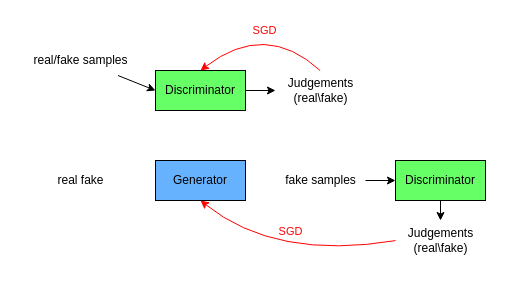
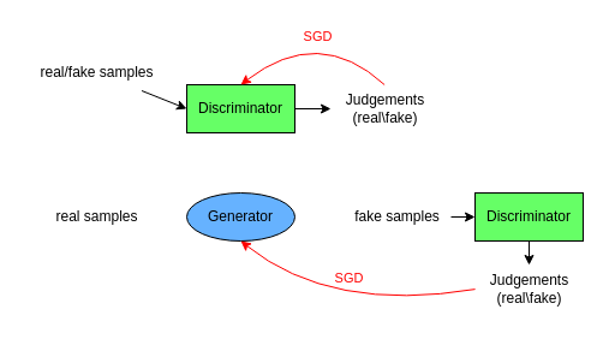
  <mxCell id="0" />
  <mxCell id="1" parent="0" />
- <mxCell id="2" value="Generator" style="rounded=0;whiteSpace=wrap;html=1;fillColor=#66B2FF;" vertex="1" parent="1"><mxGeometry x="155" y="160" width="90" height="40" as="geometry" /></mxCell>
+ <mxCell id="2" value="Generator" style="ellipse;whiteSpace=wrap;html=1;fillColor=#66B2FF;" vertex="1" parent="1"><mxGeometry x="155" y="160" width="90" height="40" as="geometry" /></mxCell>
  <mxCell id="3" value="Discriminator" style="rounded=0;whiteSpace=wrap;html=1;fillColor=#66FF66;" vertex="1" parent="1"><mxGeometry x="395" y="160" width="90" height="40" as="geometry" /></mxCell>
- <mxCell id="4" value="fake samples" style="text;html=1;align=center;verticalAlign=middle;resizable=0;points=[];autosize=1;strokeColor=none;fillColor=none;" vertex="1" parent="1"><mxGeometry x="275" y="165" width="90" height="30" as="geometry" /></mxCell>
- <mxCell id="5" value="real fake" style="text;html=1;align=center;verticalAlign=middle;resizable=0;points=[];autosize=1;strokeColor=none;fillColor=none;" vertex="1" parent="1"><mxGeometry x="35" y="165" width="90" height="30" as="geometry" /></mxCell>
+ <mxCell id="4" value="fake samples" style="text;html=1;align=center;verticalAlign=middle;resizable=0;points=[];autosize=1;strokeColor=none;fillColor=none;" vertex="1" parent="1"><mxGeometry x="285" y="165" width="90" height="30" as="geometry" /></mxCell>
+ <mxCell id="5" value="real samples" style="text;html=1;align=center;verticalAlign=middle;resizable=0;points=[];autosize=1;strokeColor=none;fillColor=none;" vertex="1" parent="1"><mxGeometry x="35" y="165" width="90" height="30" as="geometry" /></mxCell>
  <mxCell id="6" value="" style="endArrow=classic;html=1;rounded=0;entryX=0;entryY=0.5;entryDx=0;entryDy=0;" edge="1" parent="1" source="4" target="3"><mxGeometry width="50" height="50" relative="1" as="geometry"><mxPoint x="365" y="140" as="sourcePoint" /><mxPoint x="395" y="140" as="targetPoint" /></mxGeometry></mxCell>
  <mxCell id="7" value="Discriminator" style="rounded=0;whiteSpace=wrap;html=1;fillColor=#66FF66;" vertex="1" parent="1"><mxGeometry x="155" y="70" width="90" height="40" as="geometry" /></mxCell>
  <mxCell id="8" value="real/fake samples" style="text;html=1;align=center;verticalAlign=middle;resizable=0;points=[];autosize=1;strokeColor=none;fillColor=none;" vertex="1" parent="1"><mxGeometry x="20" y="45" width="120" height="30" as="geometry" /></mxCell>
  <mxCell id="9" value="" style="endArrow=classic;html=1;rounded=0;entryX=0;entryY=0.5;entryDx=0;entryDy=0;" edge="1" parent="1" source="8" target="7"><mxGeometry width="50" height="50" relative="1" as="geometry"><mxPoint x="285" y="230" as="sourcePoint" /><mxPoint x="335" y="180" as="targetPoint" /></mxGeometry></mxCell>
  <mxCell id="10" value="Judgements&lt;br&gt;(real\fake)" style="text;html=1;align=center;verticalAlign=middle;resizable=0;points=[];autosize=1;strokeColor=none;fillColor=none;" vertex="1" parent="1"><mxGeometry x="275" y="70" width="90" height="40" as="geometry" /></mxCell>
  <mxCell id="11" value="" style="endArrow=classic;html=1;rounded=0;exitX=1;exitY=0.5;exitDx=0;exitDy=0;" edge="1" parent="1" source="7" target="10"><mxGeometry width="50" height="50" relative="1" as="geometry"><mxPoint x="285" y="230" as="sourcePoint" /><mxPoint x="335" y="180" as="targetPoint" /></mxGeometry></mxCell>
  <mxCell id="12" value="" style="curved=1;endArrow=classic;html=1;rounded=0;entryX=0.5;entryY=0;entryDx=0;entryDy=0;exitX=0.496;exitY=0;exitDx=0;exitDy=0;exitPerimeter=0;strokeColor=#FF0000;" edge="1" parent="1" source="10" target="7"><mxGeometry width="50" height="50" relative="1" as="geometry"><mxPoint x="280" y="50" as="sourcePoint" /><mxPoint x="225" y="30" as="targetPoint" /><Array as="points"><mxPoint x="265" y="20" /></Array></mxGeometry></mxCell>
  <mxCell id="13" value="&lt;font color=&quot;#ff0000&quot;&gt;SGD&lt;/font&gt;" style="edgeLabel;html=1;align=center;verticalAlign=middle;resizable=0;points=[];" vertex="1" connectable="0" parent="12"><mxGeometry x="-0.219" y="16" relative="1" as="geometry"><mxPoint y="-11" as="offset" /></mxGeometry></mxCell>
  <mxCell id="14" value="Judgements&lt;br&gt;(real\fake)" style="text;html=1;align=center;verticalAlign=middle;resizable=0;points=[];autosize=1;strokeColor=none;fillColor=none;" vertex="1" parent="1"><mxGeometry x="395" y="220" width="90" height="40" as="geometry" /></mxCell>
  <mxCell id="15" value="" style="endArrow=classic;html=1;rounded=0;exitX=0.5;exitY=1;exitDx=0;exitDy=0;" edge="1" parent="1" source="3" target="14"><mxGeometry width="50" height="50" relative="1" as="geometry"><mxPoint x="285" y="230" as="sourcePoint" /><mxPoint x="335" y="180" as="targetPoint" /></mxGeometry></mxCell>
  <mxCell id="16" value="" style="curved=1;endArrow=classic;html=1;rounded=0;exitX=0.001;exitY=0.503;exitDx=0;exitDy=0;exitPerimeter=0;entryX=0.5;entryY=1;entryDx=0;entryDy=0;strokeColor=#FF0000;" edge="1" parent="1" source="14" target="2"><mxGeometry width="50" height="50" relative="1" as="geometry"><mxPoint x="285" y="230" as="sourcePoint" /><mxPoint x="335" y="180" as="targetPoint" /><Array as="points"><mxPoint x="275" y="260" /></Array></mxGeometry></mxCell>
  <mxCell id="17" value="&lt;font color=&quot;#ff0000&quot;&gt;SGD&lt;/font&gt;" style="edgeLabel;html=1;align=center;verticalAlign=middle;resizable=0;points=[];" vertex="1" connectable="0" parent="16"><mxGeometry x="-0.046" y="-17" relative="1" as="geometry"><mxPoint y="-10" as="offset" /></mxGeometry></mxCell>
